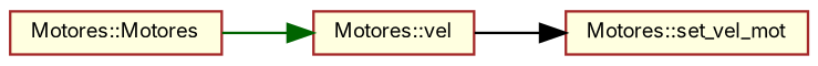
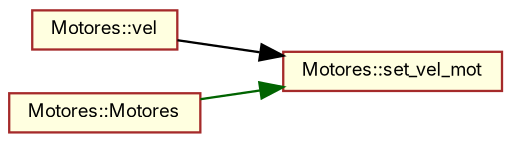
  digraph {
    fontname=Inter
    rankdir=RL
    node [color=brown fillcolor=lightyellow fontname=Inter fontsize=8 shape=record style=filled]
    edge [dir=back fontname=Inter fontsize=8 labelfontname=DejaVuSansMono labelfontsize=8 style=solid]
    n1 [fontcolor=black height=0.2 label="Motores::set_vel_mot" width=0.4]
    n2 [height=0.2 label="Motores::vel" width=0.4]
    n3 [height=0.2 label="Motores::Motores" width=0.4]
    n1 -> n2 [color=black]
-   n2 -> n3 [color=darkgreen]
+   n1 -> n3 [color=darkgreen]
  }
